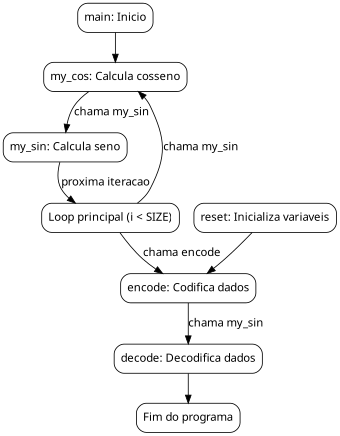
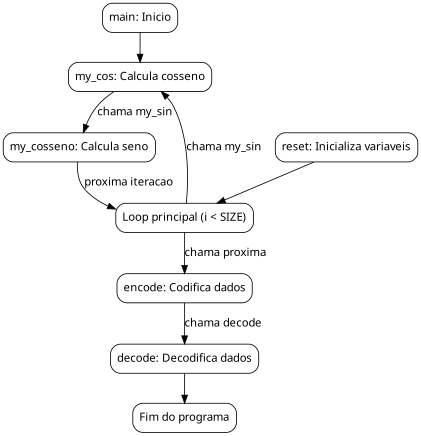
  digraph {
    fontname="Noto Sans"
    node [fontname="Noto Sans" shape=box style=rounded]
    edge [fontname="Noto Sans"]
    n1 [label="main: Inicio"]
    n2 [label="my_cos: Calcula cosseno"]
    n3 [label="reset: Inicializa variaveis"]
    n4 [label="Loop principal (i < SIZE)"]
    n5 [label="encode: Codifica dados"]
-   n6 [label="my_sin: Calcula seno"]
+   n6 [label="my_cosseno: Calcula seno"]
    n7 [label="decode: Decodifica dados"]
    n8 [label="Fim do programa"]
    n1 -> n2
    n2 -> n6 [label="chama my_sin"]
-   n3 -> n5
+   n3 -> n4
    n4 -> n2 [label="chama my_sin"]
-   n4 -> n5 [label="chama encode"]
-   n5 -> n7 [label="chama my_sin"]
+   n4 -> n5 [label="chama proxima"]
+   n5 -> n7 [label="chama decode"]
    n6 -> n4 [label="proxima iteracao"]
    n7 -> n8
  }
